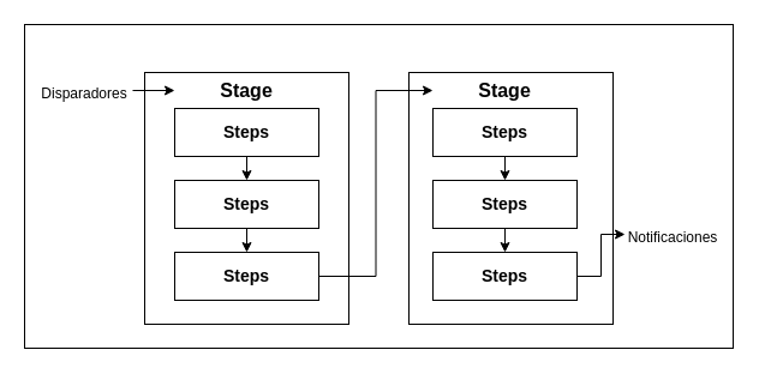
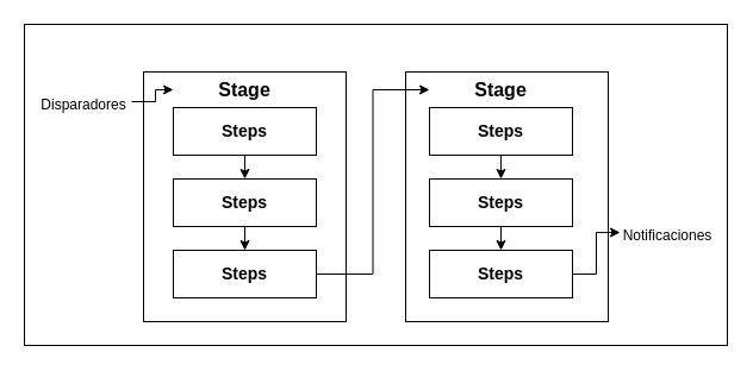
  <mxCell id="0" />
  <mxCell id="1" parent="0" />
  <mxCell id="2" value="" style="rounded=0;whiteSpace=wrap;html=1;" vertex="1" parent="1"><mxGeometry x="20" y="20" width="590" height="270" as="geometry" /></mxCell>
  <mxCell id="3" value="" style="rounded=0;whiteSpace=wrap;html=1;" vertex="1" parent="1"><mxGeometry x="120" y="60" width="170" height="210" as="geometry" /></mxCell>
  <mxCell id="4" value="" style="rounded=0;whiteSpace=wrap;html=1;" vertex="1" parent="1"><mxGeometry x="340" y="60" width="170" height="210" as="geometry" /></mxCell>
  <mxCell id="5" value="" style="edgeStyle=none;rounded=0;orthogonalLoop=1;jettySize=auto;html=1;fontSize=22;entryX=0.5;entryY=0;entryDx=0;entryDy=0;" edge="1" parent="1" source="6" target="8"><mxGeometry relative="1" as="geometry" /></mxCell>
  <mxCell id="6" value="&lt;font size=&quot;1&quot;&gt;&lt;b style=&quot;font-size: 14px&quot;&gt;Steps&lt;/b&gt;&lt;/font&gt;" style="rounded=0;whiteSpace=wrap;html=1;" vertex="1" parent="1"><mxGeometry x="145" y="90" width="120" height="40" as="geometry" /></mxCell>
  <mxCell id="7" value="" style="edgeStyle=none;rounded=0;orthogonalLoop=1;jettySize=auto;html=1;fontSize=22;" edge="1" parent="1" source="8" target="10"><mxGeometry relative="1" as="geometry" /></mxCell>
  <mxCell id="8" value="&lt;font size=&quot;1&quot;&gt;&lt;b style=&quot;font-size: 14px&quot;&gt;Steps&lt;/b&gt;&lt;/font&gt;" style="rounded=0;whiteSpace=wrap;html=1;" vertex="1" parent="1"><mxGeometry x="145" y="150" width="120" height="40" as="geometry" /></mxCell>
  <mxCell id="9" value="" style="edgeStyle=orthogonalEdgeStyle;rounded=0;orthogonalLoop=1;jettySize=auto;html=1;fontSize=22;exitX=1;exitY=0.5;exitDx=0;exitDy=0;entryX=0;entryY=0.5;entryDx=0;entryDy=0;" edge="1" parent="1" source="10" target="18"><mxGeometry relative="1" as="geometry" /></mxCell>
  <mxCell id="10" value="&lt;font size=&quot;1&quot;&gt;&lt;b style=&quot;font-size: 14px&quot;&gt;Steps&lt;/b&gt;&lt;/font&gt;" style="rounded=0;whiteSpace=wrap;html=1;" vertex="1" parent="1"><mxGeometry x="145" y="210" width="120" height="40" as="geometry" /></mxCell>
  <mxCell id="11" value="" style="edgeStyle=none;rounded=0;orthogonalLoop=1;jettySize=auto;html=1;fontSize=22;entryX=0.5;entryY=0;entryDx=0;entryDy=0;" edge="1" parent="1" source="12" target="14"><mxGeometry relative="1" as="geometry" /></mxCell>
  <mxCell id="12" value="&lt;font size=&quot;1&quot;&gt;&lt;b style=&quot;font-size: 14px&quot;&gt;Steps&lt;/b&gt;&lt;/font&gt;" style="rounded=0;whiteSpace=wrap;html=1;" vertex="1" parent="1"><mxGeometry x="360" y="90" width="120" height="40" as="geometry" /></mxCell>
  <mxCell id="13" value="" style="edgeStyle=none;rounded=0;orthogonalLoop=1;jettySize=auto;html=1;fontSize=22;" edge="1" parent="1" source="14" target="16"><mxGeometry relative="1" as="geometry" /></mxCell>
  <mxCell id="14" value="&lt;font size=&quot;1&quot;&gt;&lt;b style=&quot;font-size: 14px&quot;&gt;Steps&lt;/b&gt;&lt;/font&gt;" style="rounded=0;whiteSpace=wrap;html=1;" vertex="1" parent="1"><mxGeometry x="360" y="150" width="120" height="40" as="geometry" /></mxCell>
  <mxCell id="15" value="" style="edgeStyle=orthogonalEdgeStyle;rounded=0;orthogonalLoop=1;jettySize=auto;html=1;fontSize=12;" edge="1" parent="1" source="16" target="22"><mxGeometry relative="1" as="geometry"><mxPoint x="570" y="210" as="targetPoint" /></mxGeometry></mxCell>
  <mxCell id="16" value="&lt;font size=&quot;1&quot;&gt;&lt;b style=&quot;font-size: 14px&quot;&gt;Steps&lt;/b&gt;&lt;/font&gt;" style="rounded=0;whiteSpace=wrap;html=1;" vertex="1" parent="1"><mxGeometry x="360" y="210" width="120" height="40" as="geometry" /></mxCell>
  <mxCell id="17" value="&lt;font size=&quot;1&quot;&gt;&lt;b style=&quot;font-size: 16px&quot;&gt;Stage&lt;/b&gt;&lt;/font&gt;" style="rounded=0;whiteSpace=wrap;html=1;fontSize=14;strokeWidth=0;fillColor=none;strokeColor=none;" vertex="1" parent="1"><mxGeometry x="145" y="60" width="120" height="30" as="geometry" /></mxCell>
  <mxCell id="18" value="&lt;font size=&quot;1&quot;&gt;&lt;b style=&quot;font-size: 16px&quot;&gt;Stage&lt;/b&gt;&lt;/font&gt;" style="rounded=0;whiteSpace=wrap;html=1;fontSize=14;strokeWidth=0;strokeColor=none;fillColor=none;" vertex="1" parent="1"><mxGeometry x="360" y="60" width="120" height="30" as="geometry" /></mxCell>
  <mxCell id="19" value="&lt;font size=&quot;1&quot;&gt;&lt;b style=&quot;font-size: 14px&quot;&gt;Steps&lt;/b&gt;&lt;/font&gt;" style="rounded=0;whiteSpace=wrap;html=1;" vertex="1" parent="1"><mxGeometry x="360" y="90" width="120" height="40" as="geometry" /></mxCell>
  <mxCell id="20" value="" style="edgeStyle=orthogonalEdgeStyle;rounded=0;orthogonalLoop=1;jettySize=auto;html=1;fontSize=12;" edge="1" parent="1" source="21" target="17"><mxGeometry relative="1" as="geometry" /></mxCell>
- <mxCell id="21" value="&lt;font style=&quot;font-size: 12px&quot;&gt;Disparadores&lt;/font&gt;" style="rounded=0;whiteSpace=wrap;html=1;fontSize=22;strokeWidth=0;strokeColor=none;fillColor=none;" vertex="1" parent="1"><mxGeometry x="30" y="45" width="80" height="60" as="geometry" /></mxCell>
+ <mxCell id="21" value="&lt;font style=&quot;font-size: 12px&quot;&gt;Disparadores&lt;/font&gt;" style="rounded=0;whiteSpace=wrap;html=1;fontSize=22;strokeWidth=0;strokeColor=none;fillColor=none;" vertex="1" parent="1"><mxGeometry x="30" y="55" width="80" height="60" as="geometry" /></mxCell>
  <mxCell id="22" value="&lt;font style=&quot;font-size: 12px&quot;&gt;Notificaciones&lt;/font&gt;" style="rounded=0;whiteSpace=wrap;html=1;fontSize=22;strokeWidth=0;strokeColor=none;fillColor=none;" vertex="1" parent="1"><mxGeometry x="520" y="165" width="80" height="60" as="geometry" /></mxCell>
